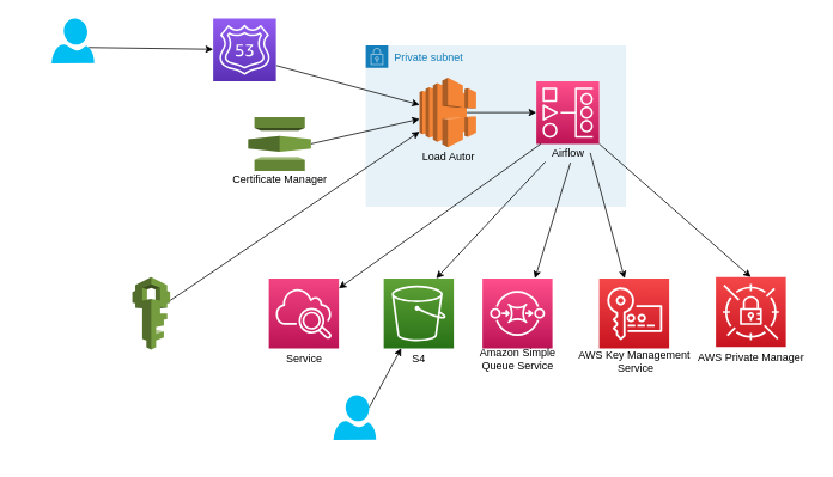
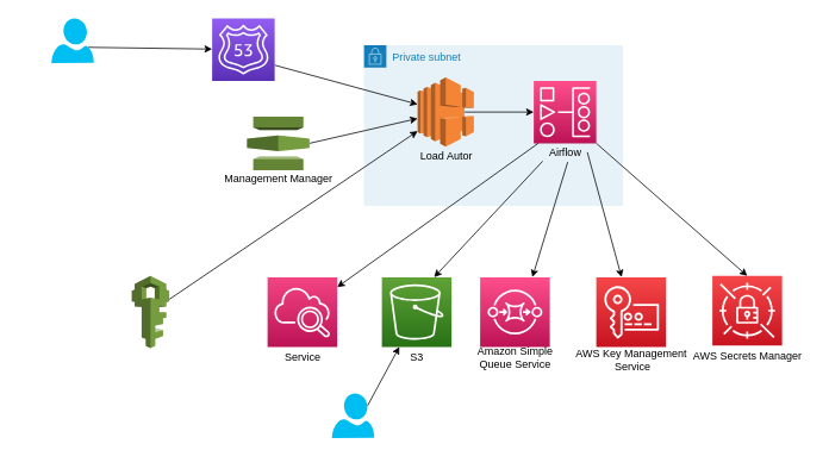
  <mxCell id="0" />
  <mxCell id="1" parent="0" />
  <mxCell id="2" value="Private subnet" style="points=[[0,0],[0.25,0],[0.5,0],[0.75,0],[1,0],[1,0.25],[1,0.5],[1,0.75],[1,1],[0.75,1],[0.5,1],[0.25,1],[0,1],[0,0.75],[0,0.5],[0,0.25]];outlineConnect=0;gradientColor=none;html=1;whiteSpace=wrap;fontSize=12;fontStyle=0;container=1;pointerEvents=0;collapsible=0;recursiveResize=0;shape=mxgraph.aws4.group;grIcon=mxgraph.aws4.group_security_group;grStroke=0;strokeColor=#147EBA;fillColor=#E6F2F8;verticalAlign=top;align=left;spacingLeft=30;fontColor=#147EBA;dashed=0;" vertex="1" parent="1"><mxGeometry x="407" y="50" width="290" height="180" as="geometry" /></mxCell>
  <mxCell id="3" value="" style="endArrow=classic;html=1;rounded=0;entryX=0;entryY=0.5;entryDx=0;entryDy=0;entryPerimeter=0;exitX=0.835;exitY=0.5;exitDx=0;exitDy=0;exitPerimeter=0;" edge="1" parent="2" source="8" target="5"><mxGeometry width="50" height="50" relative="1" as="geometry"><mxPoint x="10" y="90" as="sourcePoint" /><mxPoint x="60" y="40" as="targetPoint" /></mxGeometry></mxCell>
  <mxCell id="4" value="" style="group" vertex="1" connectable="0" parent="2"><mxGeometry x="190" y="40" width="70" height="90" as="geometry" /></mxCell>
  <mxCell id="5" value="" style="sketch=0;points=[[0,0,0],[0.25,0,0],[0.5,0,0],[0.75,0,0],[1,0,0],[0,1,0],[0.25,1,0],[0.5,1,0],[0.75,1,0],[1,1,0],[0,0.25,0],[0,0.5,0],[0,0.75,0],[1,0.25,0],[1,0.5,0],[1,0.75,0]];outlineConnect=0;fontColor=#232F3E;gradientColor=#FF4F8B;gradientDirection=north;fillColor=#BC1356;strokeColor=#ffffff;dashed=0;verticalLabelPosition=bottom;verticalAlign=top;align=center;html=1;fontSize=12;fontStyle=0;aspect=fixed;shape=mxgraph.aws4.resourceIcon;resIcon=mxgraph.aws4.managed_workflows_for_apache_airflow;" vertex="1" parent="4"><mxGeometry width="70" height="70" as="geometry" /></mxCell>
  <mxCell id="6" value="Airflow" style="text;html=1;resizable=0;autosize=1;align=center;verticalAlign=middle;points=[];fillColor=none;strokeColor=none;rounded=0;" vertex="1" parent="4"><mxGeometry x="10" y="70" width="50" height="20" as="geometry" /></mxCell>
  <mxCell id="7" value="" style="group" vertex="1" connectable="0" parent="2"><mxGeometry x="41.5" y="36.25" width="100" height="97.5" as="geometry" /></mxCell>
  <mxCell id="8" value="" style="outlineConnect=0;dashed=0;verticalLabelPosition=bottom;verticalAlign=top;align=center;html=1;shape=mxgraph.aws3.elastic_load_balancing;fillColor=#F58536;gradientColor=none;" vertex="1" parent="7"><mxGeometry x="18.5" width="63" height="77.5" as="geometry" /></mxCell>
  <mxCell id="9" value="Load Autor" style="text;html=1;resizable=0;autosize=1;align=center;verticalAlign=middle;points=[];fillColor=none;strokeColor=none;rounded=0;" vertex="1" parent="7"><mxGeometry y="77.5" width="100" height="20" as="geometry" /></mxCell>
  <mxCell id="10" value="" style="endArrow=classic;html=1;rounded=0;exitX=1;exitY=0.5;exitDx=0;exitDy=0;exitPerimeter=0;" edge="1" parent="1" source="22" target="8"><mxGeometry width="50" height="50" relative="1" as="geometry"><mxPoint x="417" y="140" as="sourcePoint" /><mxPoint x="467" y="90" as="targetPoint" /></mxGeometry></mxCell>
  <mxCell id="11" value="" style="endArrow=classic;html=1;rounded=0;exitX=1;exitY=0.75;exitDx=0;exitDy=0;exitPerimeter=0;" edge="1" parent="1" source="20" target="8"><mxGeometry width="50" height="50" relative="1" as="geometry"><mxPoint x="417" y="140" as="sourcePoint" /><mxPoint x="467" y="90" as="targetPoint" /></mxGeometry></mxCell>
  <mxCell id="12" value="" style="endArrow=classic;html=1;rounded=0;exitX=0.87;exitY=0.65;exitDx=0;exitDy=0;exitPerimeter=0;" edge="1" parent="1" source="42" target="20"><mxGeometry width="50" height="50" relative="1" as="geometry"><mxPoint x="417" y="140" as="sourcePoint" /><mxPoint x="467" y="90" as="targetPoint" /></mxGeometry></mxCell>
  <mxCell id="13" value="" style="endArrow=classic;html=1;rounded=0;" edge="1" parent="1" source="25" target="8"><mxGeometry width="50" height="50" relative="1" as="geometry"><mxPoint x="417" y="140" as="sourcePoint" /><mxPoint x="467" y="90" as="targetPoint" /></mxGeometry></mxCell>
  <mxCell id="14" value="" style="endArrow=classic;html=1;rounded=0;exitX=-0.1;exitY=0;exitDx=0;exitDy=0;exitPerimeter=0;" edge="1" parent="1" source="6" target="27"><mxGeometry width="50" height="50" relative="1" as="geometry"><mxPoint x="527" y="240" as="sourcePoint" /><mxPoint x="467" y="90" as="targetPoint" /></mxGeometry></mxCell>
  <mxCell id="15" value="" style="endArrow=classic;html=1;rounded=0;entryX=0.75;entryY=0;entryDx=0;entryDy=0;entryPerimeter=0;exitX=0;exitY=1;exitDx=0;exitDy=0;exitPerimeter=0;" edge="1" parent="1" source="6" target="30"><mxGeometry width="50" height="50" relative="1" as="geometry"><mxPoint x="607" y="240" as="sourcePoint" /><mxPoint x="467" y="90" as="targetPoint" /></mxGeometry></mxCell>
  <mxCell id="16" value="" style="endArrow=classic;html=1;rounded=0;entryX=0.75;entryY=0;entryDx=0;entryDy=0;entryPerimeter=0;exitX=0.56;exitY=1.05;exitDx=0;exitDy=0;exitPerimeter=0;" edge="1" parent="1" source="6" target="39"><mxGeometry width="50" height="50" relative="1" as="geometry"><mxPoint x="667" y="250" as="sourcePoint" /><mxPoint x="467" y="90" as="targetPoint" /></mxGeometry></mxCell>
  <mxCell id="17" value="" style="endArrow=classic;html=1;rounded=0;exitX=1;exitY=0.5;exitDx=0;exitDy=0;exitPerimeter=0;" edge="1" parent="1" source="6" target="36"><mxGeometry width="50" height="50" relative="1" as="geometry"><mxPoint x="717" y="200" as="sourcePoint" /><mxPoint x="467" y="90" as="targetPoint" /></mxGeometry></mxCell>
  <mxCell id="18" value="" style="endArrow=classic;html=1;rounded=0;entryX=0.5;entryY=0;entryDx=0;entryDy=0;entryPerimeter=0;exitX=1;exitY=1;exitDx=0;exitDy=0;exitPerimeter=0;" edge="1" parent="1" source="5" target="33"><mxGeometry width="50" height="50" relative="1" as="geometry"><mxPoint x="717" y="150" as="sourcePoint" /><mxPoint x="467" y="90" as="targetPoint" /></mxGeometry></mxCell>
  <mxCell id="19" value="" style="group" vertex="1" connectable="0" parent="1"><mxGeometry x="237" y="20" width="70" height="100" as="geometry" /></mxCell>
  <mxCell id="20" value="" style="sketch=0;points=[[0,0,0],[0.25,0,0],[0.5,0,0],[0.75,0,0],[1,0,0],[0,1,0],[0.25,1,0],[0.5,1,0],[0.75,1,0],[1,1,0],[0,0.25,0],[0,0.5,0],[0,0.75,0],[1,0.25,0],[1,0.5,0],[1,0.75,0]];outlineConnect=0;fontColor=#232F3E;gradientColor=#945DF2;gradientDirection=north;fillColor=#5A30B5;strokeColor=#ffffff;dashed=0;verticalLabelPosition=bottom;verticalAlign=top;align=center;html=1;fontSize=12;fontStyle=0;aspect=fixed;shape=mxgraph.aws4.resourceIcon;resIcon=mxgraph.aws4.route_53;" vertex="1" parent="19"><mxGeometry width="70" height="70" as="geometry" /></mxCell>
  <mxCell id="21" value="" style="group" vertex="1" connectable="0" parent="1"><mxGeometry x="251" y="130" width="120" height="80" as="geometry" /></mxCell>
  <mxCell id="22" value="" style="outlineConnect=0;dashed=0;verticalLabelPosition=bottom;verticalAlign=top;align=center;html=1;shape=mxgraph.aws3.certificate_manager;fillColor=#759C3E;gradientColor=none;" vertex="1" parent="21"><mxGeometry x="25" width="70" height="60" as="geometry" /></mxCell>
- <mxCell id="23" value="Certificate Manager" style="text;html=1;resizable=0;autosize=1;align=center;verticalAlign=middle;points=[];fillColor=none;strokeColor=none;rounded=0;" vertex="1" parent="21"><mxGeometry y="60" width="120" height="20" as="geometry" /></mxCell>
+ <mxCell id="23" value="Management Manager" style="text;html=1;resizable=0;autosize=1;align=center;verticalAlign=middle;points=[];fillColor=none;strokeColor=none;rounded=0;" vertex="1" parent="21"><mxGeometry y="60" width="120" height="20" as="geometry" /></mxCell>
  <mxCell id="24" value="" style="group" vertex="1" connectable="0" parent="1"><mxGeometry x="147" y="308.5" width="42" height="101" as="geometry" /></mxCell>
  <mxCell id="25" value="" style="outlineConnect=0;dashed=0;verticalLabelPosition=bottom;verticalAlign=top;align=center;html=1;shape=mxgraph.aws3.iam;fillColor=#759C3E;gradientColor=none;" vertex="1" parent="24"><mxGeometry width="42" height="81" as="geometry" /></mxCell>
  <mxCell id="26" value="" style="group" vertex="1" connectable="0" parent="1"><mxGeometry x="298" y="310" width="80" height="99.5" as="geometry" /></mxCell>
  <mxCell id="27" value="" style="sketch=0;points=[[0,0,0],[0.25,0,0],[0.5,0,0],[0.75,0,0],[1,0,0],[0,1,0],[0.25,1,0],[0.5,1,0],[0.75,1,0],[1,1,0],[0,0.25,0],[0,0.5,0],[0,0.75,0],[1,0.25,0],[1,0.5,0],[1,0.75,0]];points=[[0,0,0],[0.25,0,0],[0.5,0,0],[0.75,0,0],[1,0,0],[0,1,0],[0.25,1,0],[0.5,1,0],[0.75,1,0],[1,1,0],[0,0.25,0],[0,0.5,0],[0,0.75,0],[1,0.25,0],[1,0.5,0],[1,0.75,0]];outlineConnect=0;fontColor=#232F3E;gradientColor=#F34482;gradientDirection=north;fillColor=#BC1356;strokeColor=#ffffff;dashed=0;verticalLabelPosition=bottom;verticalAlign=top;align=center;html=1;fontSize=12;fontStyle=0;aspect=fixed;shape=mxgraph.aws4.resourceIcon;resIcon=mxgraph.aws4.cloudwatch_2;" vertex="1" parent="26"><mxGeometry x="1" width="78" height="78" as="geometry" /></mxCell>
  <mxCell id="28" value="Service" style="text;html=1;resizable=0;autosize=1;align=center;verticalAlign=middle;points=[];fillColor=none;strokeColor=none;rounded=0;" vertex="1" parent="26"><mxGeometry y="79.5" width="80" height="20" as="geometry" /></mxCell>
  <mxCell id="29" value="" style="group" vertex="1" connectable="0" parent="1"><mxGeometry x="427" y="310" width="78" height="99.5" as="geometry" /></mxCell>
  <mxCell id="30" value="" style="sketch=0;points=[[0,0,0],[0.25,0,0],[0.5,0,0],[0.75,0,0],[1,0,0],[0,1,0],[0.25,1,0],[0.5,1,0],[0.75,1,0],[1,1,0],[0,0.25,0],[0,0.5,0],[0,0.75,0],[1,0.25,0],[1,0.5,0],[1,0.75,0]];outlineConnect=0;fontColor=#232F3E;gradientColor=#60A337;gradientDirection=north;fillColor=#277116;strokeColor=#ffffff;dashed=0;verticalLabelPosition=bottom;verticalAlign=top;align=center;html=1;fontSize=12;fontStyle=0;aspect=fixed;shape=mxgraph.aws4.resourceIcon;resIcon=mxgraph.aws4.s3;" vertex="1" parent="29"><mxGeometry width="78" height="78" as="geometry" /></mxCell>
- <mxCell id="31" value="S4" style="text;html=1;resizable=0;autosize=1;align=center;verticalAlign=middle;points=[];fillColor=none;strokeColor=none;rounded=0;" vertex="1" parent="29"><mxGeometry x="24" y="79.5" width="30" height="20" as="geometry" /></mxCell>
+ <mxCell id="31" value="S3" style="text;html=1;resizable=0;autosize=1;align=center;verticalAlign=middle;points=[];fillColor=none;strokeColor=none;rounded=0;" vertex="1" parent="29"><mxGeometry x="24" y="79.5" width="30" height="20" as="geometry" /></mxCell>
  <mxCell id="32" value="" style="group" vertex="1" connectable="0" parent="1"><mxGeometry x="766" y="308.5" width="140" height="99.5" as="geometry" /></mxCell>
  <mxCell id="33" value="" style="sketch=0;points=[[0,0,0],[0.25,0,0],[0.5,0,0],[0.75,0,0],[1,0,0],[0,1,0],[0.25,1,0],[0.5,1,0],[0.75,1,0],[1,1,0],[0,0.25,0],[0,0.5,0],[0,0.75,0],[1,0.25,0],[1,0.5,0],[1,0.75,0]];outlineConnect=0;fontColor=#232F3E;gradientColor=#F54749;gradientDirection=north;fillColor=#C7131F;strokeColor=#ffffff;dashed=0;verticalLabelPosition=bottom;verticalAlign=top;align=center;html=1;fontSize=12;fontStyle=0;aspect=fixed;shape=mxgraph.aws4.resourceIcon;resIcon=mxgraph.aws4.secrets_manager;" vertex="1" parent="32"><mxGeometry x="31" width="78" height="78" as="geometry" /></mxCell>
- <mxCell id="34" value="AWS Private Manager" style="text;html=1;resizable=0;autosize=1;align=center;verticalAlign=middle;points=[];fillColor=none;strokeColor=none;rounded=0;" vertex="1" parent="32"><mxGeometry y="79.5" width="140" height="20" as="geometry" /></mxCell>
+ <mxCell id="34" value="AWS Secrets Manager" style="text;html=1;resizable=0;autosize=1;align=center;verticalAlign=middle;points=[];fillColor=none;strokeColor=none;rounded=0;" vertex="1" parent="32"><mxGeometry y="79.5" width="140" height="20" as="geometry" /></mxCell>
  <mxCell id="35" value="" style="group" vertex="1" connectable="0" parent="1"><mxGeometry x="636" y="310" width="140" height="108" as="geometry" /></mxCell>
  <mxCell id="36" value="" style="sketch=0;points=[[0,0,0],[0.25,0,0],[0.5,0,0],[0.75,0,0],[1,0,0],[0,1,0],[0.25,1,0],[0.5,1,0],[0.75,1,0],[1,1,0],[0,0.25,0],[0,0.5,0],[0,0.75,0],[1,0.25,0],[1,0.5,0],[1,0.75,0]];outlineConnect=0;fontColor=#232F3E;gradientColor=#F54749;gradientDirection=north;fillColor=#C7131F;strokeColor=#ffffff;dashed=0;verticalLabelPosition=bottom;verticalAlign=top;align=center;html=1;fontSize=12;fontStyle=0;aspect=fixed;shape=mxgraph.aws4.resourceIcon;resIcon=mxgraph.aws4.key_management_service;" vertex="1" parent="35"><mxGeometry x="31" width="78" height="78" as="geometry" /></mxCell>
  <mxCell id="37" value="AWS Key Management&lt;br&gt;&amp;nbsp;Service" style="text;html=1;resizable=0;autosize=1;align=center;verticalAlign=middle;points=[];fillColor=none;strokeColor=none;rounded=0;" vertex="1" parent="35"><mxGeometry y="78" width="140" height="30" as="geometry" /></mxCell>
  <mxCell id="38" value="" style="group" vertex="1" connectable="0" parent="1"><mxGeometry x="526" y="310" width="100" height="104.5" as="geometry" /></mxCell>
  <mxCell id="39" value="" style="sketch=0;points=[[0,0,0],[0.25,0,0],[0.5,0,0],[0.75,0,0],[1,0,0],[0,1,0],[0.25,1,0],[0.5,1,0],[0.75,1,0],[1,1,0],[0,0.25,0],[0,0.5,0],[0,0.75,0],[1,0.25,0],[1,0.5,0],[1,0.75,0]];outlineConnect=0;fontColor=#232F3E;gradientColor=#FF4F8B;gradientDirection=north;fillColor=#BC1356;strokeColor=#ffffff;dashed=0;verticalLabelPosition=bottom;verticalAlign=top;align=center;html=1;fontSize=12;fontStyle=0;aspect=fixed;shape=mxgraph.aws4.resourceIcon;resIcon=mxgraph.aws4.sqs;" vertex="1" parent="38"><mxGeometry x="11" width="78" height="78" as="geometry" /></mxCell>
  <mxCell id="40" value="Amazon Simple &lt;br&gt;Queue Service" style="text;html=1;resizable=0;autosize=1;align=center;verticalAlign=middle;points=[];fillColor=none;strokeColor=none;rounded=0;" vertex="1" parent="38"><mxGeometry y="74.5" width="100" height="30" as="geometry" /></mxCell>
  <mxCell id="41" value="" style="group" vertex="1" connectable="0" parent="1"><mxGeometry x="20.75" y="20" width="120" height="70" as="geometry" /></mxCell>
  <mxCell id="42" value="" style="verticalLabelPosition=bottom;html=1;verticalAlign=top;align=center;strokeColor=none;fillColor=#00BEF2;shape=mxgraph.azure.user;" vertex="1" parent="41"><mxGeometry x="36.25" width="47.5" height="50" as="geometry" /></mxCell>
  <mxCell id="43" value="" style="endArrow=classic;html=1;rounded=0;exitX=0.84;exitY=0.28;exitDx=0;exitDy=0;exitPerimeter=0;entryX=0.25;entryY=1;entryDx=0;entryDy=0;entryPerimeter=0;" edge="1" parent="1" source="45" target="30"><mxGeometry width="50" height="50" relative="1" as="geometry"><mxPoint x="417" y="230" as="sourcePoint" /><mxPoint x="467" y="180" as="targetPoint" /></mxGeometry></mxCell>
  <mxCell id="44" value="" style="group" vertex="1" connectable="0" parent="1"><mxGeometry x="359.75" y="440" width="70" height="70" as="geometry" /></mxCell>
  <mxCell id="45" value="" style="verticalLabelPosition=bottom;html=1;verticalAlign=top;align=center;strokeColor=none;fillColor=#00BEF2;shape=mxgraph.azure.user;" vertex="1" parent="44"><mxGeometry x="11.25" width="47.5" height="50" as="geometry" /></mxCell>
